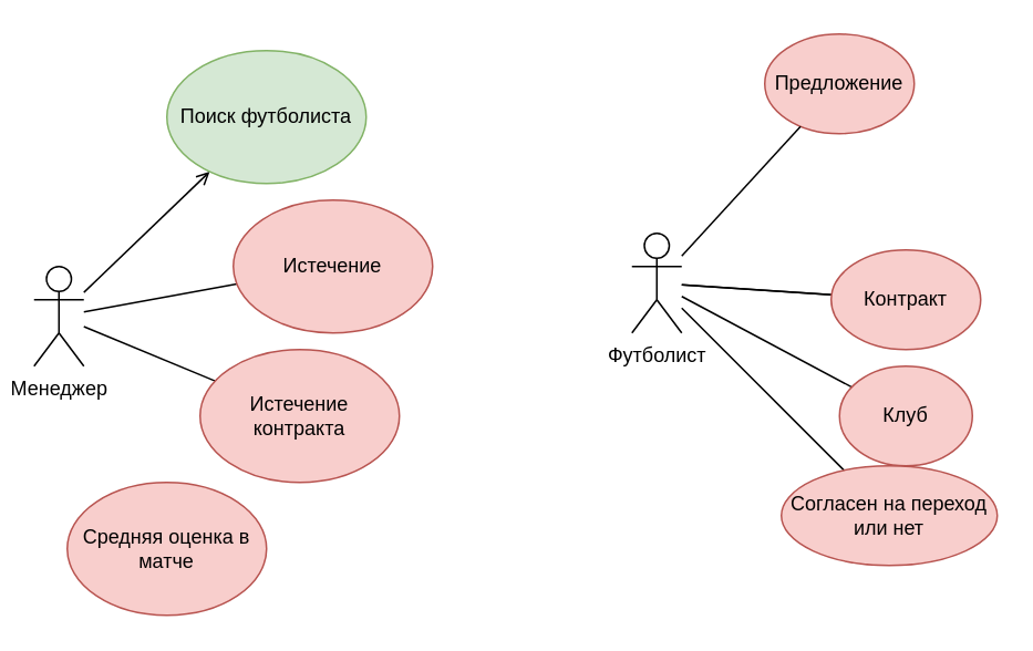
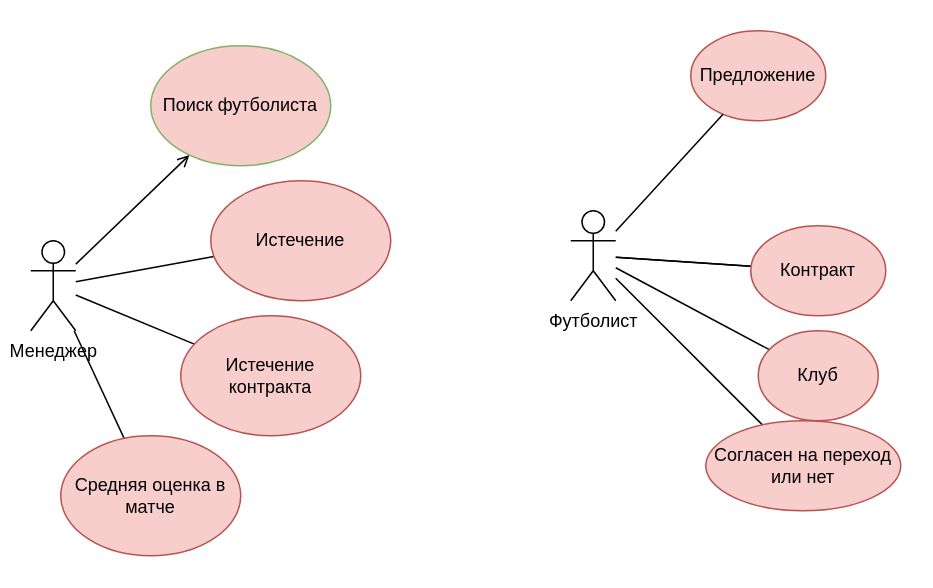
  <mxCell id="0" />
  <mxCell id="1" parent="0" />
  <mxCell id="2" style="edgeStyle=none;orthogonalLoop=1;jettySize=auto;html=1;endArrow=open;endFill=0;" edge="1" parent="1" source="6" target="7"><mxGeometry relative="1" as="geometry" /></mxCell>
  <mxCell id="3" style="edgeStyle=none;orthogonalLoop=1;jettySize=auto;html=1;endArrow=none;endFill=0;" edge="1" parent="1" source="6" target="8"><mxGeometry relative="1" as="geometry" /></mxCell>
  <mxCell id="4" style="edgeStyle=none;orthogonalLoop=1;jettySize=auto;html=1;endArrow=none;endFill=0;" edge="1" parent="1" source="6" target="9"><mxGeometry relative="1" as="geometry" /></mxCell>
+ <mxCell id="5" style="edgeStyle=none;orthogonalLoop=1;jettySize=auto;html=1;endArrow=none;endFill=0;" edge="1" parent="1" source="6" target="10"><mxGeometry relative="1" as="geometry" /></mxCell>
  <mxCell id="6" value="Менеджер" style="shape=umlActor;verticalLabelPosition=bottom;verticalAlign=top;html=1;outlineConnect=0;" parent="1" vertex="1"><mxGeometry x="20" y="160" width="30" height="60" as="geometry" /></mxCell>
- <mxCell id="7" value="Поиск футболиста" style="ellipse;whiteSpace=wrap;html=1;fillColor=#d5e8d4;strokeColor=#82b366;" parent="1" vertex="1"><mxGeometry x="100" y="30" width="120" height="80" as="geometry" /></mxCell>
+ <mxCell id="7" value="Поиск футболиста" style="ellipse;whiteSpace=wrap;html=1;fillColor=#f8cecc;strokeColor=#82b366;" parent="1" vertex="1"><mxGeometry x="100" y="30" width="120" height="80" as="geometry" /></mxCell>
  <mxCell id="8" value="Истечение" style="ellipse;whiteSpace=wrap;html=1;fillColor=#f8cecc;strokeColor=#b85450;" parent="1" vertex="1"><mxGeometry x="140" y="120" width="120" height="80" as="geometry" /></mxCell>
  <mxCell id="9" value="Истечение&lt;br&gt;контракта" style="ellipse;whiteSpace=wrap;html=1;fillColor=#f8cecc;strokeColor=#b85450;" parent="1" vertex="1"><mxGeometry x="120" y="210" width="120" height="80" as="geometry" /></mxCell>
  <mxCell id="10" value="Средняя оценка в матче" style="ellipse;whiteSpace=wrap;html=1;fillColor=#f8cecc;strokeColor=#b85450;" parent="1" vertex="1"><mxGeometry x="40" y="290" width="120" height="80" as="geometry" /></mxCell>
  <mxCell id="11" style="edgeStyle=none;orthogonalLoop=1;jettySize=auto;html=1;endArrow=none;endFill=0;" edge="1" parent="1" source="15" target="17"><mxGeometry relative="1" as="geometry" /></mxCell>
  <mxCell id="12" style="edgeStyle=none;orthogonalLoop=1;jettySize=auto;html=1;endArrow=none;endFill=0;" edge="1" parent="1" source="15" target="18"><mxGeometry relative="1" as="geometry" /></mxCell>
  <mxCell id="13" style="edgeStyle=none;orthogonalLoop=1;jettySize=auto;html=1;endArrow=none;endFill=0;" edge="1" parent="1" source="15" target="19"><mxGeometry relative="1" as="geometry" /></mxCell>
  <mxCell id="14" value="" style="edgeStyle=none;orthogonalLoop=1;jettySize=auto;html=1;endArrow=none;endFill=0;" edge="1" parent="1" source="15" target="17"><mxGeometry relative="1" as="geometry" /></mxCell>
  <mxCell id="15" value="Футболист" style="shape=umlActor;verticalLabelPosition=bottom;verticalAlign=top;html=1;outlineConnect=0;" parent="1" vertex="1"><mxGeometry x="380" y="140" width="30" height="60" as="geometry" /></mxCell>
  <mxCell id="16" value="Предложение&lt;br&gt;" style="ellipse;whiteSpace=wrap;html=1;fillColor=#f8cecc;strokeColor=#b85450;" parent="1" vertex="1"><mxGeometry x="460" y="20" width="90" height="60" as="geometry" /></mxCell>
  <mxCell id="17" value="Контракт" style="ellipse;whiteSpace=wrap;html=1;fillColor=#f8cecc;strokeColor=#b85450;" parent="1" vertex="1"><mxGeometry x="500" y="150" width="90" height="60" as="geometry" /></mxCell>
  <mxCell id="18" value="Клуб" style="ellipse;whiteSpace=wrap;html=1;fillColor=#f8cecc;strokeColor=#b85450;" parent="1" vertex="1"><mxGeometry x="505" y="220" width="80" height="60" as="geometry" /></mxCell>
  <mxCell id="19" value="Согласен на переход или нет" style="ellipse;whiteSpace=wrap;html=1;fillColor=#f8cecc;strokeColor=#b85450;" parent="1" vertex="1"><mxGeometry x="470" y="280" width="130" height="60" as="geometry" /></mxCell>
  <mxCell id="20" value="" style="endArrow=none;html=1;endFill=0;" parent="1" target="16" edge="1" source="15"><mxGeometry width="50" height="50" relative="1" as="geometry"><mxPoint x="410" y="170" as="sourcePoint" /><mxPoint x="460" y="120" as="targetPoint" /></mxGeometry></mxCell>
